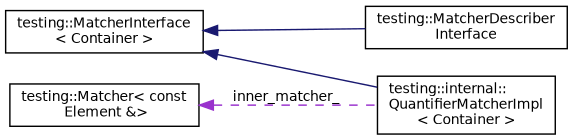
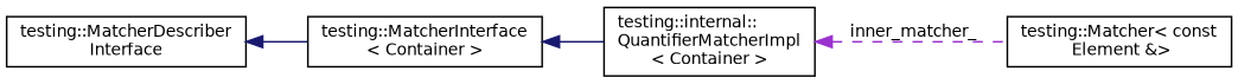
  digraph {
    rankdir=LR
    node [color=black fillcolor=white fontname=Helvetica fontsize=10 shape=record style=filled]
    edge [color=midnightblue dir=back fontname=Helvetica fontsize=10 labelfontname=Helvetica labelfontsize=10 style=solid]
    n1 [height=0.2 label="testing::internal::\lQuantifierMatcherImpl\l\< Container \>" width=0.4]
    n2 [height=0.2 label="testing::MatcherInterface\l\< Container \>" width=0.4]
    n3 [height=0.2 label="testing::MatcherDescriber\lInterface" width=0.4]
    n4 [height=0.2 label="testing::Matcher\< const\l Element &\>" width=0.4]
    n2 -> n1
-   n2 -> n3
-   n4 -> n1 [color=darkorchid3 label=" inner_matcher_" style=dashed]
+   n3 -> n2
+   n1 -> n4 [color=darkorchid3 label=" inner_matcher_" style=dashed]
  }
